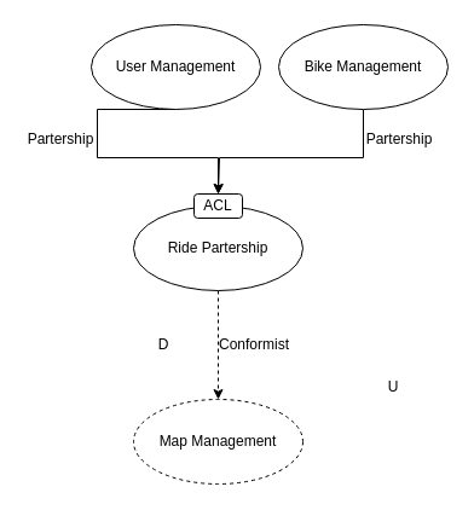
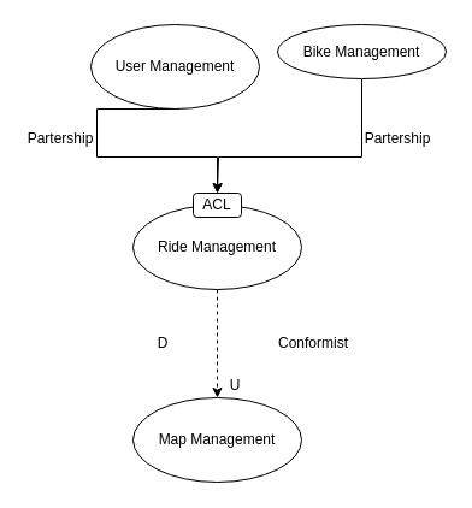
  <mxCell id="0" />
  <mxCell id="1" parent="0" />
  <mxCell id="2" style="edgeStyle=orthogonalEdgeStyle;rounded=0;orthogonalLoop=1;jettySize=auto;html=1;exitX=0.5;exitY=1;exitDx=0;exitDy=0;entryX=0.5;entryY=0;entryDx=0;entryDy=0;" edge="1" parent="1" source="3" target="9"><mxGeometry relative="1" as="geometry"><Array as="points"><mxPoint x="80" y="130" /><mxPoint x="180" y="130" /></Array></mxGeometry></mxCell>
  <mxCell id="3" value="User Management" style="ellipse;whiteSpace=wrap;html=1;" vertex="1" parent="1"><mxGeometry x="75" y="20" width="140" height="70" as="geometry" /></mxCell>
- <mxCell id="4" value="Map Management" style="ellipse;whiteSpace=wrap;html=1;dashed=1;" vertex="1" parent="1"><mxGeometry x="110" y="330" width="140" height="70" as="geometry" /></mxCell>
+ <mxCell id="4" value="Map Management" style="ellipse;whiteSpace=wrap;html=1;" vertex="1" parent="1"><mxGeometry x="110" y="330" width="140" height="70" as="geometry" /></mxCell>
  <mxCell id="5" style="edgeStyle=orthogonalEdgeStyle;rounded=0;orthogonalLoop=1;jettySize=auto;html=1;exitX=0.5;exitY=1;exitDx=0;exitDy=0;" edge="1" parent="1" source="6"><mxGeometry relative="1" as="geometry"><mxPoint x="180" y="160" as="targetPoint" /><Array as="points"><mxPoint x="300" y="130" /><mxPoint x="181" y="130" /></Array></mxGeometry></mxCell>
- <mxCell id="6" value="Bike Management" style="ellipse;whiteSpace=wrap;html=1;" vertex="1" parent="1"><mxGeometry x="230" y="20" width="140" height="70" as="geometry" /></mxCell>
+ <mxCell id="6" value="Bike Management" style="ellipse;whiteSpace=wrap;html=1;" vertex="1" parent="1"><mxGeometry x="230" y="20" width="140" height="45" as="geometry" /></mxCell>
  <mxCell id="7" style="edgeStyle=orthogonalEdgeStyle;rounded=0;orthogonalLoop=1;jettySize=auto;html=1;exitX=0.5;exitY=1;exitDx=0;exitDy=0;entryX=0.5;entryY=0;entryDx=0;entryDy=0;dashed=1;" edge="1" parent="1" source="8" target="4"><mxGeometry relative="1" as="geometry" /></mxCell>
- <mxCell id="8" value="Ride Partership" style="ellipse;whiteSpace=wrap;html=1;" vertex="1" parent="1"><mxGeometry x="110" y="170" width="140" height="70" as="geometry" /></mxCell>
+ <mxCell id="8" value="Ride Management" style="ellipse;whiteSpace=wrap;html=1;" vertex="1" parent="1"><mxGeometry x="110" y="170" width="140" height="70" as="geometry" /></mxCell>
  <mxCell id="9" value="" style="rounded=1;whiteSpace=wrap;html=1;" vertex="1" parent="1"><mxGeometry x="160" y="160" width="40" height="20" as="geometry" /></mxCell>
  <mxCell id="10" value="ACL" style="text;html=1;align=center;verticalAlign=middle;whiteSpace=wrap;rounded=0;" vertex="1" parent="1"><mxGeometry x="165" y="162.5" width="30" height="15" as="geometry" /></mxCell>
- <mxCell id="11" value="Conformist" style="text;html=1;align=center;verticalAlign=middle;whiteSpace=wrap;rounded=0;" vertex="1" parent="1"><mxGeometry x="180" y="270" width="60" height="30" as="geometry" /></mxCell>
+ <mxCell id="11" value="Conformist" style="text;html=1;align=center;verticalAlign=middle;whiteSpace=wrap;rounded=0;" vertex="1" parent="1"><mxGeometry x="230" y="270" width="60" height="30" as="geometry" /></mxCell>
  <mxCell id="12" value="D" style="text;html=1;align=center;verticalAlign=middle;whiteSpace=wrap;rounded=0;" vertex="1" parent="1"><mxGeometry x="120" y="275" width="30" height="20" as="geometry" /></mxCell>
- <mxCell id="13" value="U" style="text;html=1;align=center;verticalAlign=middle;whiteSpace=wrap;rounded=0;" vertex="1" parent="1"><mxGeometry x="310" y="310" width="30" height="20" as="geometry" /></mxCell>
+ <mxCell id="13" value="U" style="text;html=1;align=center;verticalAlign=middle;whiteSpace=wrap;rounded=0;" vertex="1" parent="1"><mxGeometry x="180" y="310" width="30" height="20" as="geometry" /></mxCell>
  <mxCell id="14" value="Partership" style="text;html=1;align=center;verticalAlign=middle;whiteSpace=wrap;rounded=0;" vertex="1" parent="1"><mxGeometry x="20" y="100" width="60" height="30" as="geometry" /></mxCell>
  <mxCell id="15" value="Partership" style="text;html=1;align=center;verticalAlign=middle;whiteSpace=wrap;rounded=0;" vertex="1" parent="1"><mxGeometry x="300" y="100" width="60" height="30" as="geometry" /></mxCell>
